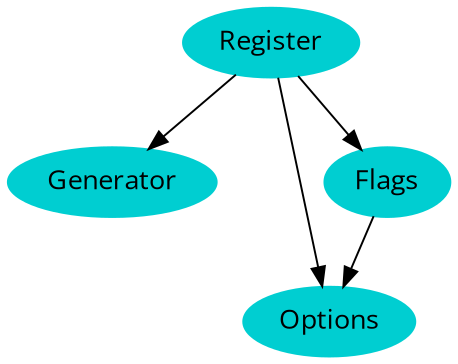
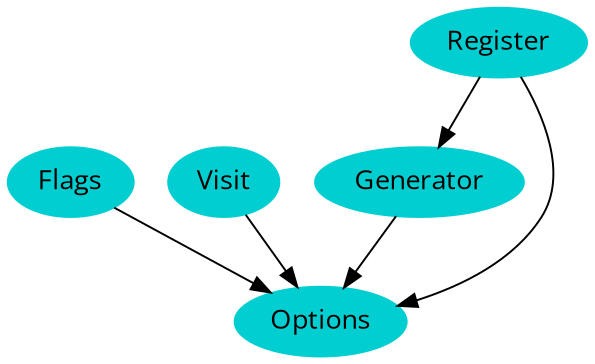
  digraph {
    fontname="Open Sans"
    fontsize="12pt"
    rankdir=TB
    node [color=darkturquoise fontname="Open Sans" style=filled]
    edge [fontname="Open Sans"]
    Generator
    Options
    Flags
+   Visit
    Register
+   Generator -> Options
    Flags -> Options
+   Visit -> Options
    Register -> Generator
    Register -> Options
-   Register -> Flags
  }
